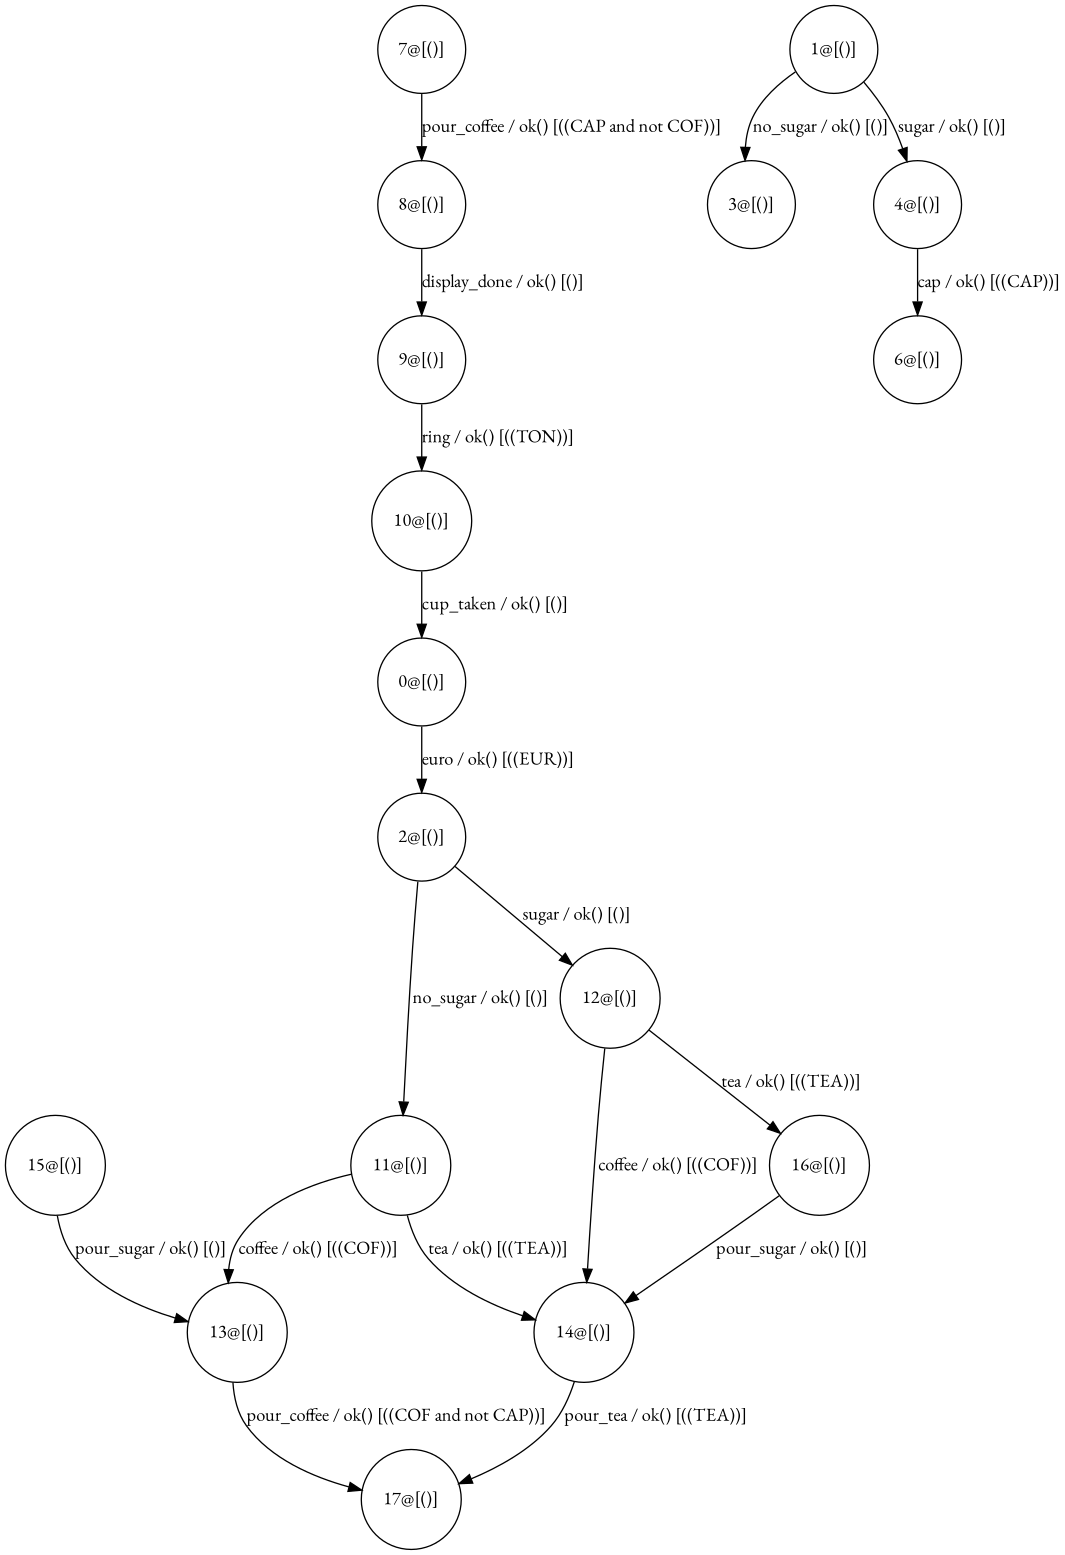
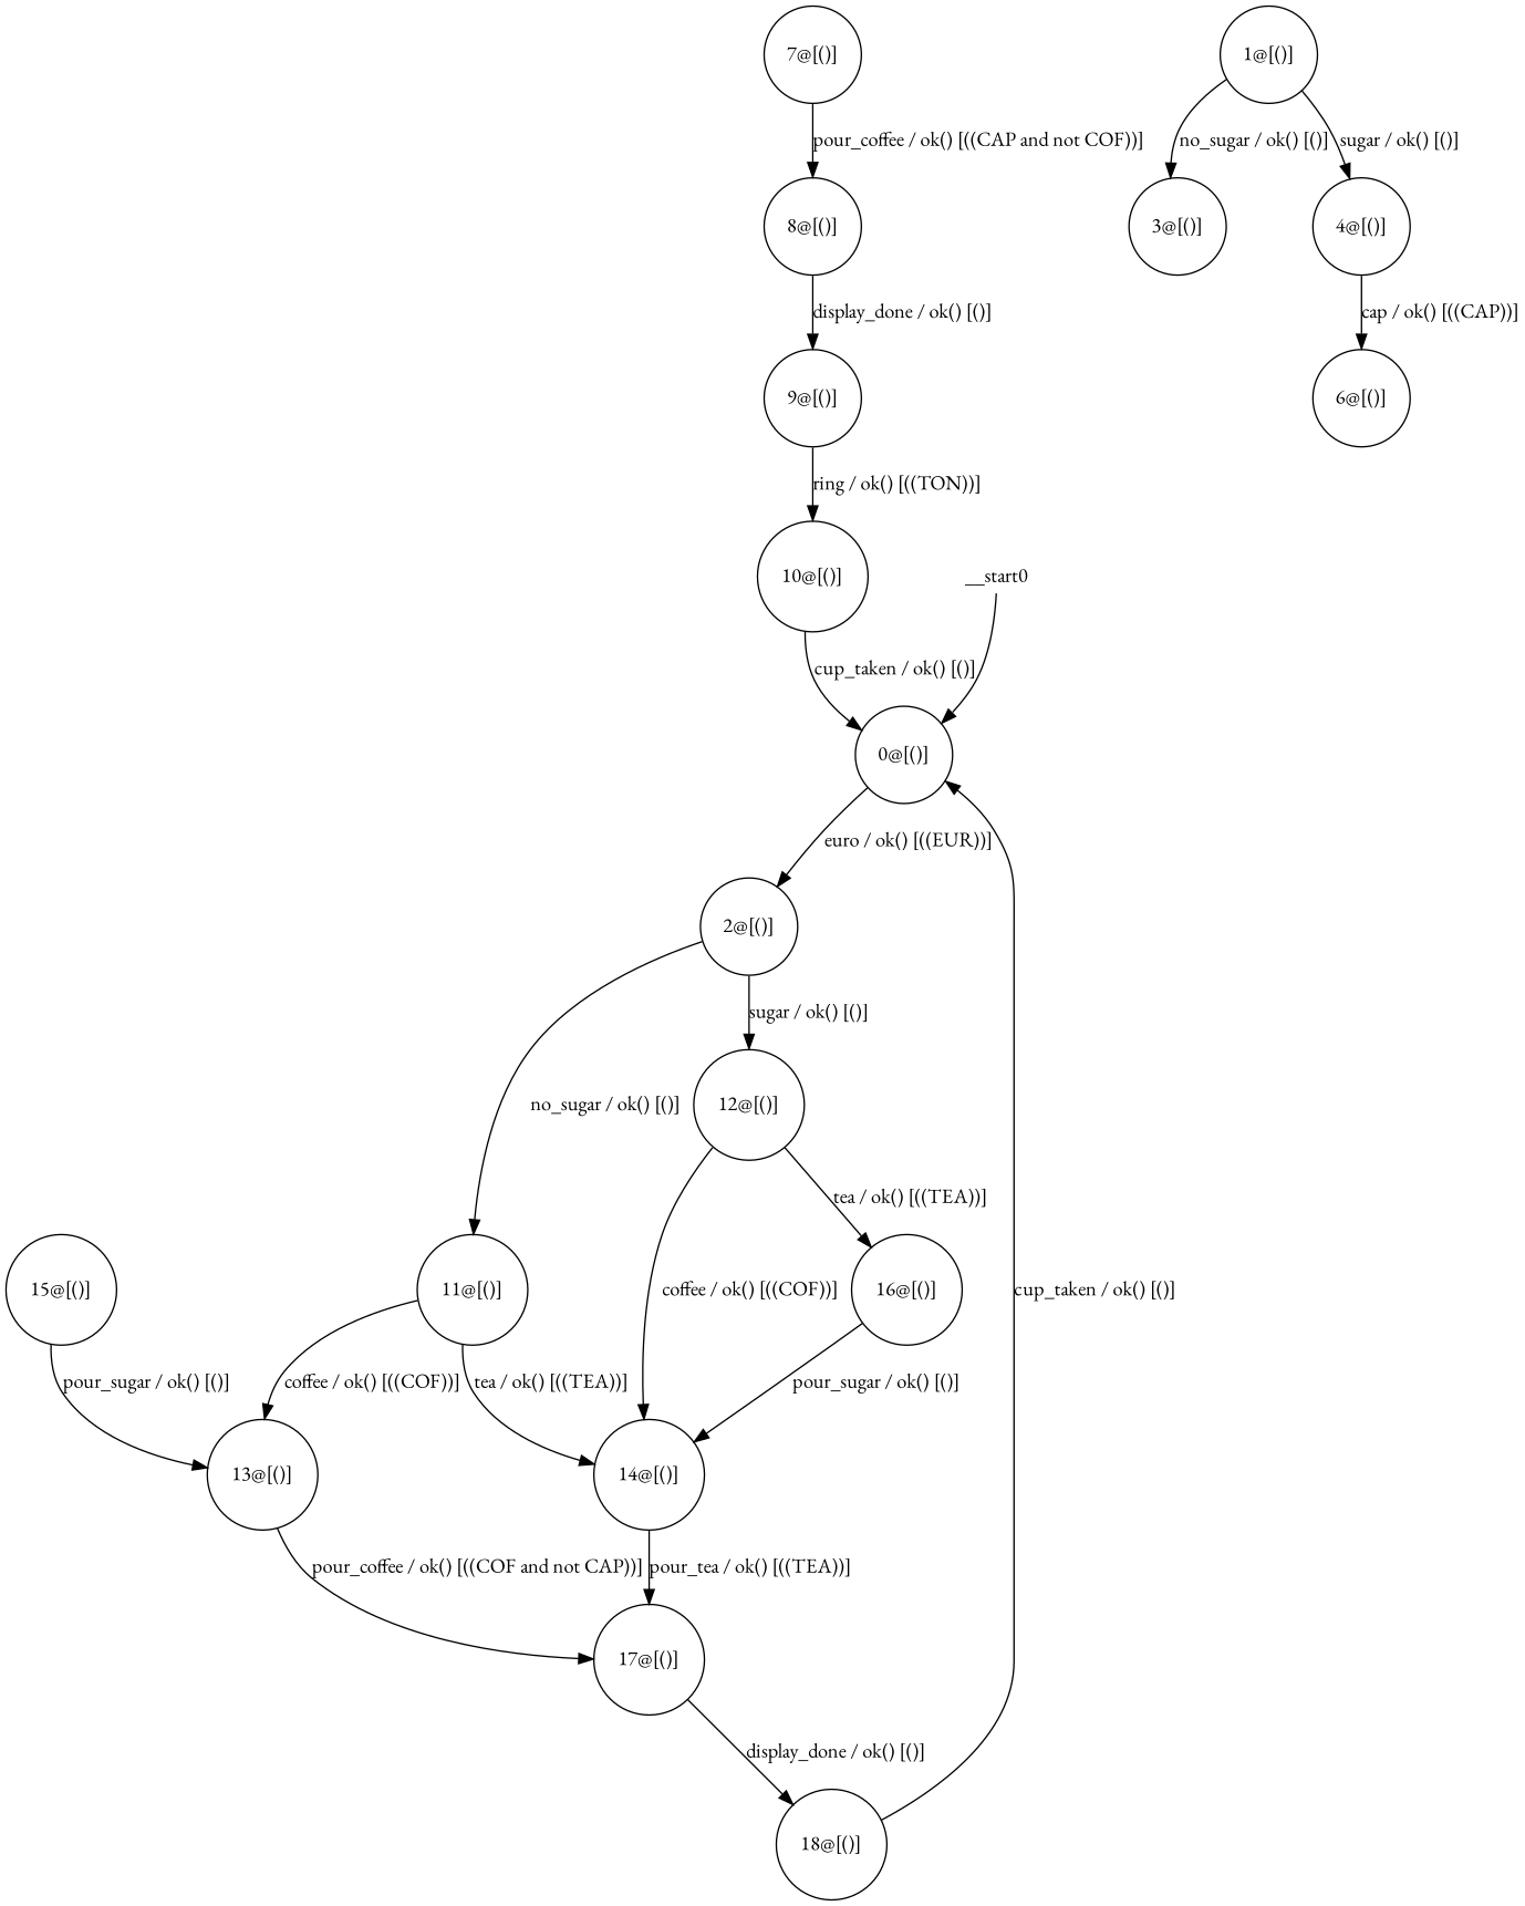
  digraph {
    fontname="EB Garamond"
    node [fontname="EB Garamond" shape=circle]
    edge [fontname="EB Garamond" lblstyle="above, sloped"]
    n1 [label="0@[()]"]
    n2 [label="2@[()]"]
    n3 [label="1@[()]"]
    n4 [label="3@[()]"]
    n5 [label="4@[()]"]
    n6 [label="11@[()]"]
    n7 [label="12@[()]"]
    n8 [label="6@[()]"]
    n9 [label="13@[()]"]
    n10 [label="14@[()]"]
    n11 [label="16@[()]"]
    n12 [label="7@[()]"]
    n13 [label="8@[()]"]
    n14 [label="9@[()]"]
    n15 [label="10@[()]"]
    n16 [label="17@[()]"]
    n17 [label="15@[()]"]
+   n18 [label="18@[()]"]
+   __start0 [height=0 shape=none width=0]
    n1 -> n2 [label="euro / ok() [((EUR))]"]
    n2 -> n6 [label="no_sugar / ok() [()]"]
    n2 -> n7 [label="sugar / ok() [()]"]
    n3 -> n4 [label="no_sugar / ok() [()]"]
    n3 -> n5 [label="sugar / ok() [()]"]
    n5 -> n8 [label="cap / ok() [((CAP))]"]
    n6 -> n9 [label="coffee / ok() [((COF))]"]
    n6 -> n10 [label="tea / ok() [((TEA))]"]
    n7 -> n10 [label="coffee / ok() [((COF))]"]
    n7 -> n11 [label="tea / ok() [((TEA))]"]
    n9 -> n16 [label="pour_coffee / ok() [((COF and not CAP))]"]
    n10 -> n16 [label="pour_tea / ok() [((TEA))]"]
    n11 -> n10 [label="pour_sugar / ok() [()]"]
    n12 -> n13 [label="pour_coffee / ok() [((CAP and not COF))]"]
    n13 -> n14 [label="display_done / ok() [()]"]
    n14 -> n15 [label="ring / ok() [((TON))]"]
    n15 -> n1 [label="cup_taken / ok() [()]"]
+   n16 -> n18 [label="display_done / ok() [()]"]
    n17 -> n9 [label="pour_sugar / ok() [()]"]
+   n18 -> n1 [label="cup_taken / ok() [()]"]
+   __start0 -> n1
  }
